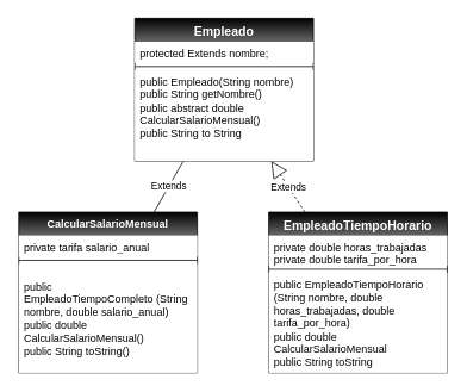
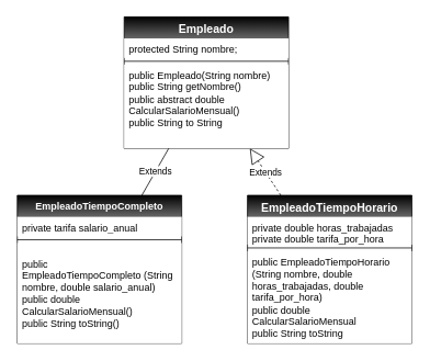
  <mxCell id="0" />
  <mxCell id="1" parent="0" />
  <mxCell id="2" value="&lt;font style=&quot;color: rgb(255, 255, 255); font-size: 14px;&quot;&gt;Empleado&lt;/font&gt;" style="swimlane;fontStyle=1;align=center;verticalAlign=top;childLayout=stackLayout;horizontal=1;startSize=26;horizontalStack=0;resizeParent=1;resizeParentMax=0;resizeLast=0;collapsible=1;marginBottom=0;whiteSpace=wrap;html=1;labelBackgroundColor=none;fillColor=#000000;strokeColor=#000000;gradientColor=#666666;gradientDirection=south;" vertex="1" parent="1"><mxGeometry x="150" y="20" width="200" height="160" as="geometry" /></mxCell>
- <mxCell id="3" value="protected Extends nombre;" style="text;strokeColor=none;fillColor=#FFFFFF;align=left;verticalAlign=top;spacingLeft=4;spacingRight=4;overflow=hidden;rotatable=0;points=[[0,0.5],[1,0.5]];portConstraint=eastwest;whiteSpace=wrap;html=1;" vertex="1" parent="2"><mxGeometry y="26" width="200" height="24" as="geometry" /></mxCell>
+ <mxCell id="3" value="protected String nombre;" style="text;strokeColor=none;fillColor=#FFFFFF;align=left;verticalAlign=top;spacingLeft=4;spacingRight=4;overflow=hidden;rotatable=0;points=[[0,0.5],[1,0.5]];portConstraint=eastwest;whiteSpace=wrap;html=1;" vertex="1" parent="2"><mxGeometry y="26" width="200" height="24" as="geometry" /></mxCell>
  <mxCell id="4" value="" style="line;strokeWidth=1;fillColor=none;align=left;verticalAlign=middle;spacingTop=-1;spacingLeft=3;spacingRight=3;rotatable=0;labelPosition=right;points=[];portConstraint=eastwest;strokeColor=inherit;" vertex="1" parent="2"><mxGeometry y="50" width="200" height="8" as="geometry" /></mxCell>
  <mxCell id="5" value="public Empleado(String nombre)&lt;div&gt;public String getNombre()&lt;br&gt;public abstract double CalcularSalarioMensual()&lt;/div&gt;&lt;div&gt;public String to String&lt;/div&gt;" style="text;strokeColor=none;fillColor=#FFFFFF;align=left;verticalAlign=top;spacingLeft=4;spacingRight=4;overflow=hidden;rotatable=0;points=[[0,0.5],[1,0.5]];portConstraint=eastwest;whiteSpace=wrap;html=1;" vertex="1" parent="2"><mxGeometry y="58" width="200" height="102" as="geometry" /></mxCell>
- <mxCell id="6" value="&lt;font style=&quot;color: rgb(255, 255, 255);&quot;&gt;CalcularSalarioMensual&lt;/font&gt;" style="swimlane;fontStyle=1;align=center;verticalAlign=top;childLayout=stackLayout;horizontal=1;startSize=26;horizontalStack=0;resizeParent=1;resizeParentMax=0;resizeLast=0;collapsible=1;marginBottom=0;whiteSpace=wrap;html=1;labelBackgroundColor=none;fillColor=#000000;strokeColor=#000000;gradientColor=#666666;gradientDirection=south;" vertex="1" parent="1"><mxGeometry x="20" y="237" width="200" height="180" as="geometry" /></mxCell>
+ <mxCell id="6" value="&lt;font style=&quot;color: rgb(255, 255, 255);&quot;&gt;EmpleadoTiempoCompleto&lt;/font&gt;" style="swimlane;fontStyle=1;align=center;verticalAlign=top;childLayout=stackLayout;horizontal=1;startSize=26;horizontalStack=0;resizeParent=1;resizeParentMax=0;resizeLast=0;collapsible=1;marginBottom=0;whiteSpace=wrap;html=1;labelBackgroundColor=none;fillColor=#000000;strokeColor=#000000;gradientColor=#666666;gradientDirection=south;" vertex="1" parent="1"><mxGeometry x="20" y="237" width="200" height="180" as="geometry" /></mxCell>
  <mxCell id="7" value="private tarifa salario_anual" style="text;strokeColor=none;fillColor=#FFFFFF;align=left;verticalAlign=top;spacingLeft=4;spacingRight=4;overflow=hidden;rotatable=0;points=[[0,0.5],[1,0.5]];portConstraint=eastwest;whiteSpace=wrap;html=1;" vertex="1" parent="6"><mxGeometry y="26" width="200" height="24" as="geometry" /></mxCell>
  <mxCell id="8" value="" style="line;strokeWidth=1;fillColor=none;align=left;verticalAlign=middle;spacingTop=-1;spacingLeft=3;spacingRight=3;rotatable=0;labelPosition=right;points=[];portConstraint=eastwest;strokeColor=inherit;" vertex="1" parent="6"><mxGeometry y="50" width="200" height="8" as="geometry" /></mxCell>
  <mxCell id="9" value="&lt;p style=&quot;&quot;&gt;&lt;font color=&quot;#000000&quot;&gt;&lt;font&gt;public&lt;br&gt;EmpleadoTiempoCompleto (String nombre, double salario_anual)&lt;br&gt;&lt;/font&gt;&lt;font&gt;public double CalcularSalarioMensual()&lt;br&gt;&lt;/font&gt;&lt;font&gt;public String toString()&lt;/font&gt;&lt;/font&gt;&lt;/p&gt;" style="text;strokeColor=none;fillColor=#FFFFFF;align=left;verticalAlign=top;spacingLeft=4;spacingRight=4;overflow=hidden;rotatable=0;points=[[0,0.5],[1,0.5]];portConstraint=eastwest;whiteSpace=wrap;html=1;" vertex="1" parent="6"><mxGeometry y="58" width="200" height="122" as="geometry" /></mxCell>
  <mxCell id="10" value="&lt;font style=&quot;color: rgb(255, 255, 255); font-size: 14px;&quot;&gt;EmpleadoTiempoHorario&lt;/font&gt;" style="swimlane;fontStyle=1;align=center;verticalAlign=top;childLayout=stackLayout;horizontal=1;startSize=26;horizontalStack=0;resizeParent=1;resizeParentMax=0;resizeLast=0;collapsible=1;marginBottom=0;whiteSpace=wrap;html=1;labelBackgroundColor=none;fillColor=#000000;strokeColor=#000000;gradientColor=#666666;gradientDirection=south;" vertex="1" parent="1"><mxGeometry x="300" y="237" width="200" height="180" as="geometry" /></mxCell>
  <mxCell id="11" value="private double horas_trabajadas&lt;div&gt;private double tarifa_por_hora&lt;/div&gt;" style="text;strokeColor=none;fillColor=#FFFFFF;align=left;verticalAlign=top;spacingLeft=4;spacingRight=4;overflow=hidden;rotatable=0;points=[[0,0.5],[1,0.5]];portConstraint=eastwest;whiteSpace=wrap;html=1;" vertex="1" parent="10"><mxGeometry y="26" width="200" height="34" as="geometry" /></mxCell>
  <mxCell id="12" value="" style="line;strokeWidth=1;fillColor=none;align=left;verticalAlign=middle;spacingTop=-1;spacingLeft=3;spacingRight=3;rotatable=0;labelPosition=right;points=[];portConstraint=eastwest;strokeColor=inherit;" vertex="1" parent="10"><mxGeometry y="60" width="200" height="8" as="geometry" /></mxCell>
  <mxCell id="13" value="&lt;font face=&quot;Helvetica&quot;&gt;public EmpleadoTiempoHorario (String nombre, double horas_trabajadas, double tarifa_por_hora)&lt;/font&gt;&lt;div&gt;&lt;font face=&quot;Helvetica&quot;&gt;public double CalcularSalarioMensual&lt;/font&gt;&lt;/div&gt;&lt;div&gt;&lt;font face=&quot;Helvetica&quot;&gt;public String toString&lt;/font&gt;&lt;/div&gt;" style="text;strokeColor=none;fillColor=#FFFFFF;align=left;verticalAlign=top;spacingLeft=4;spacingRight=4;overflow=hidden;rotatable=0;points=[[0,0.5],[1,0.5]];portConstraint=eastwest;whiteSpace=wrap;html=1;" vertex="1" parent="10"><mxGeometry y="68" width="200" height="112" as="geometry" /></mxCell>
  <mxCell id="14" value="Extends" style="endArrow=block;endSize=16;endFill=0;html=1;dashed=1;" edge="1" parent="1" source="10" target="2"><mxGeometry width="160" relative="1" as="geometry"><mxPoint x="365" y="187" as="sourcePoint" /><mxPoint x="300" y="107" as="targetPoint" /></mxGeometry></mxCell>
  <mxCell id="15" value="Extends" style="endArrow=none;endSize=16;endFill=0;html=1;" edge="1" parent="1" source="6" target="2"><mxGeometry width="160" relative="1" as="geometry"><mxPoint x="365" y="187" as="sourcePoint" /><mxPoint x="300" y="107" as="targetPoint" /></mxGeometry></mxCell>
